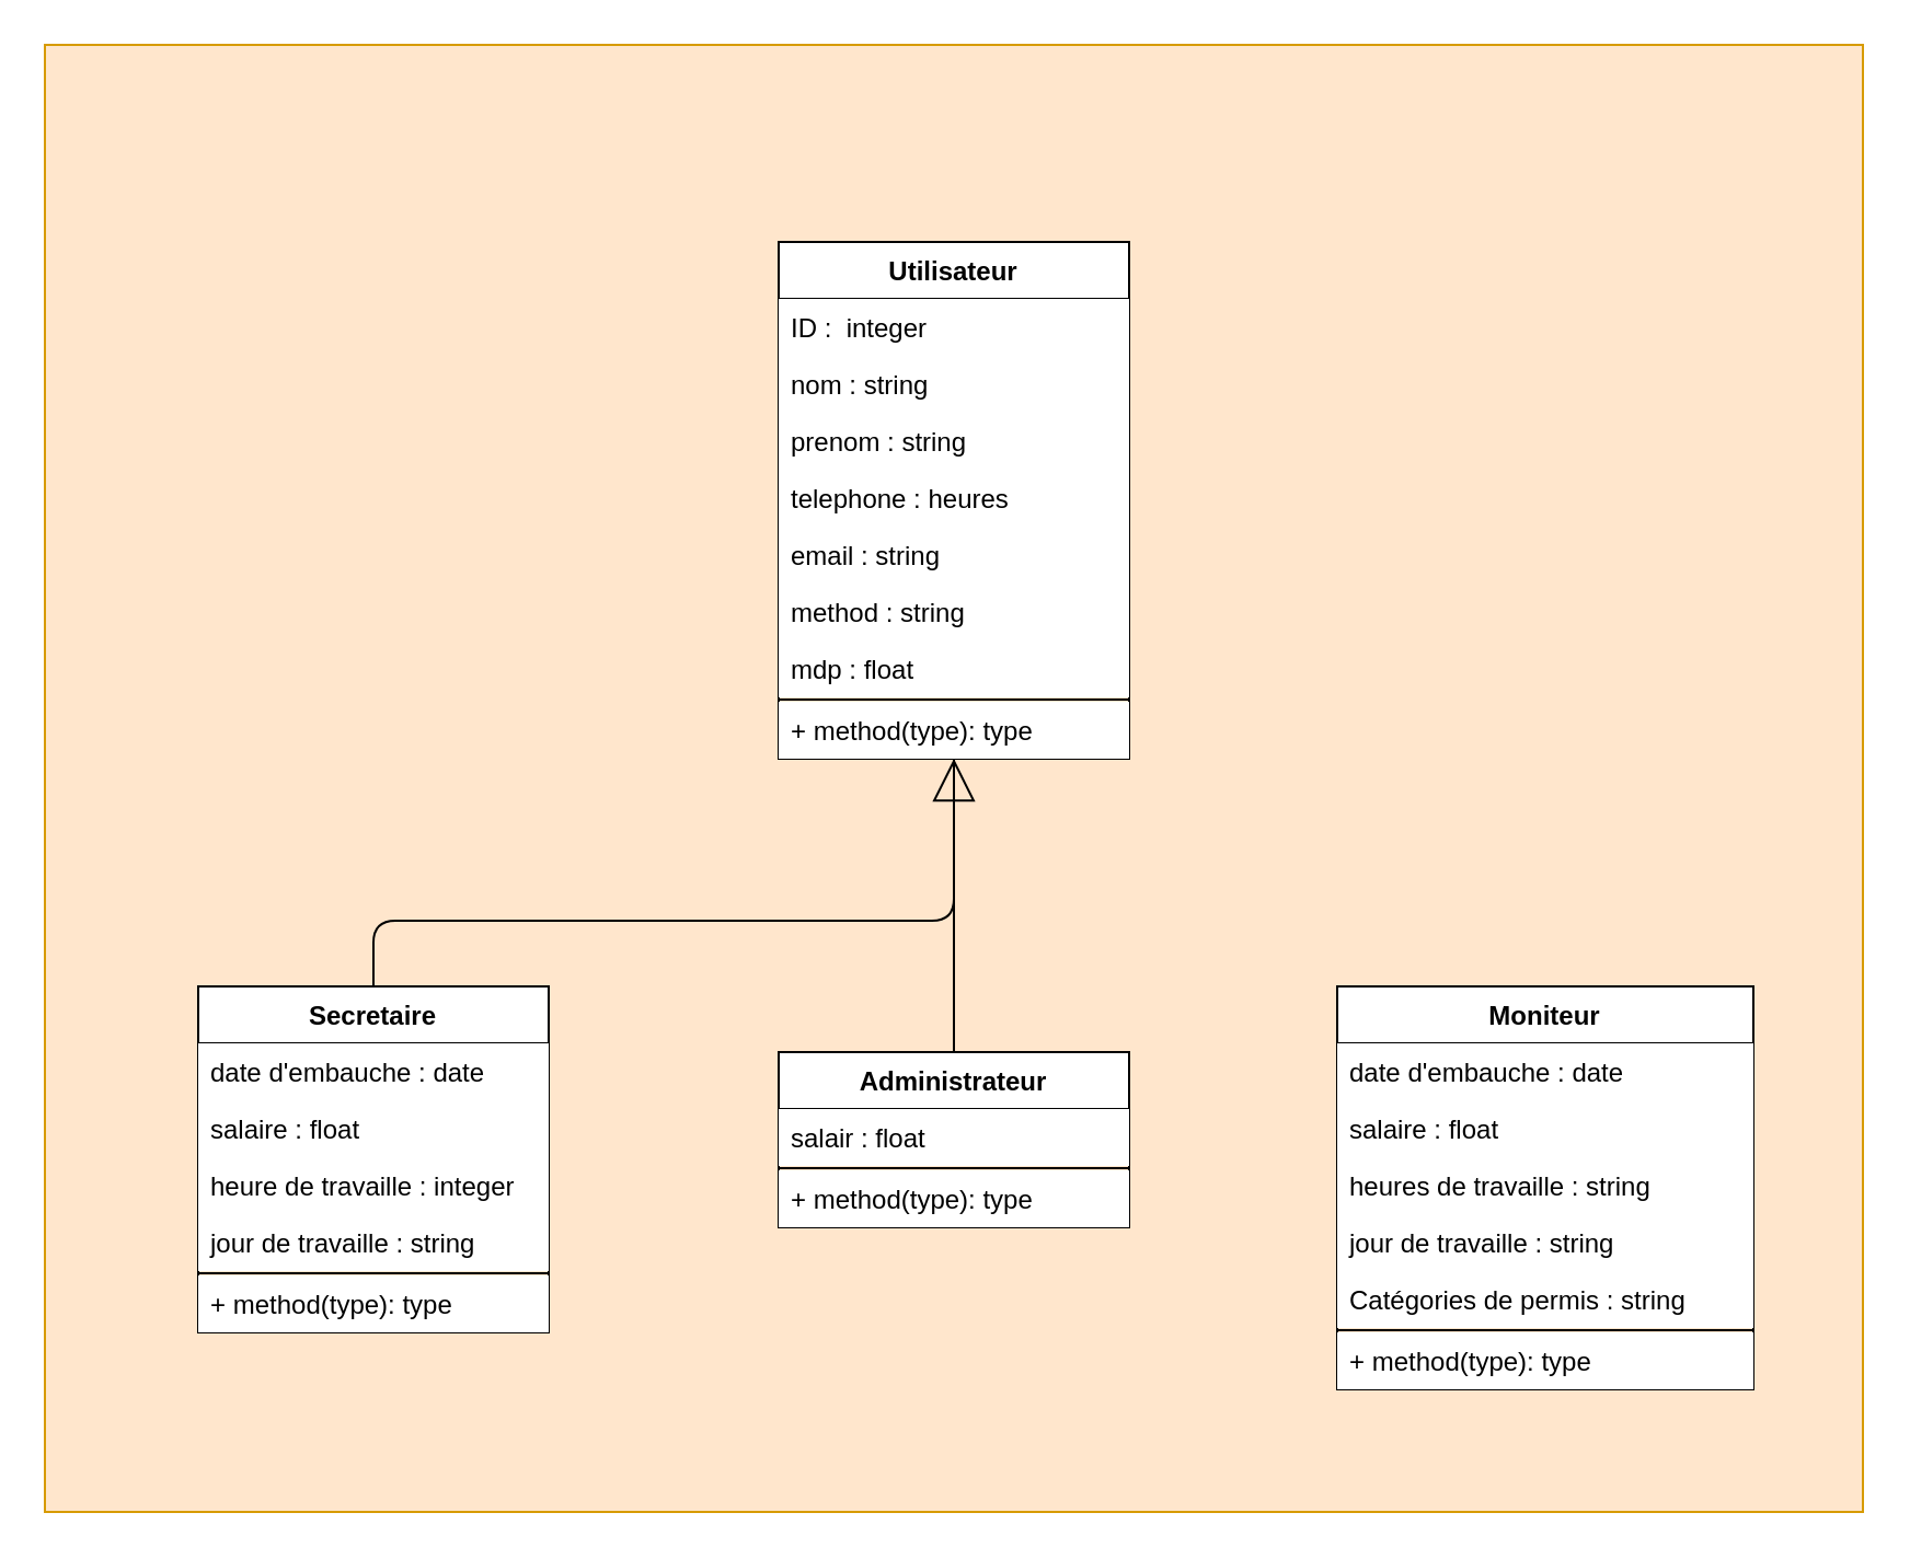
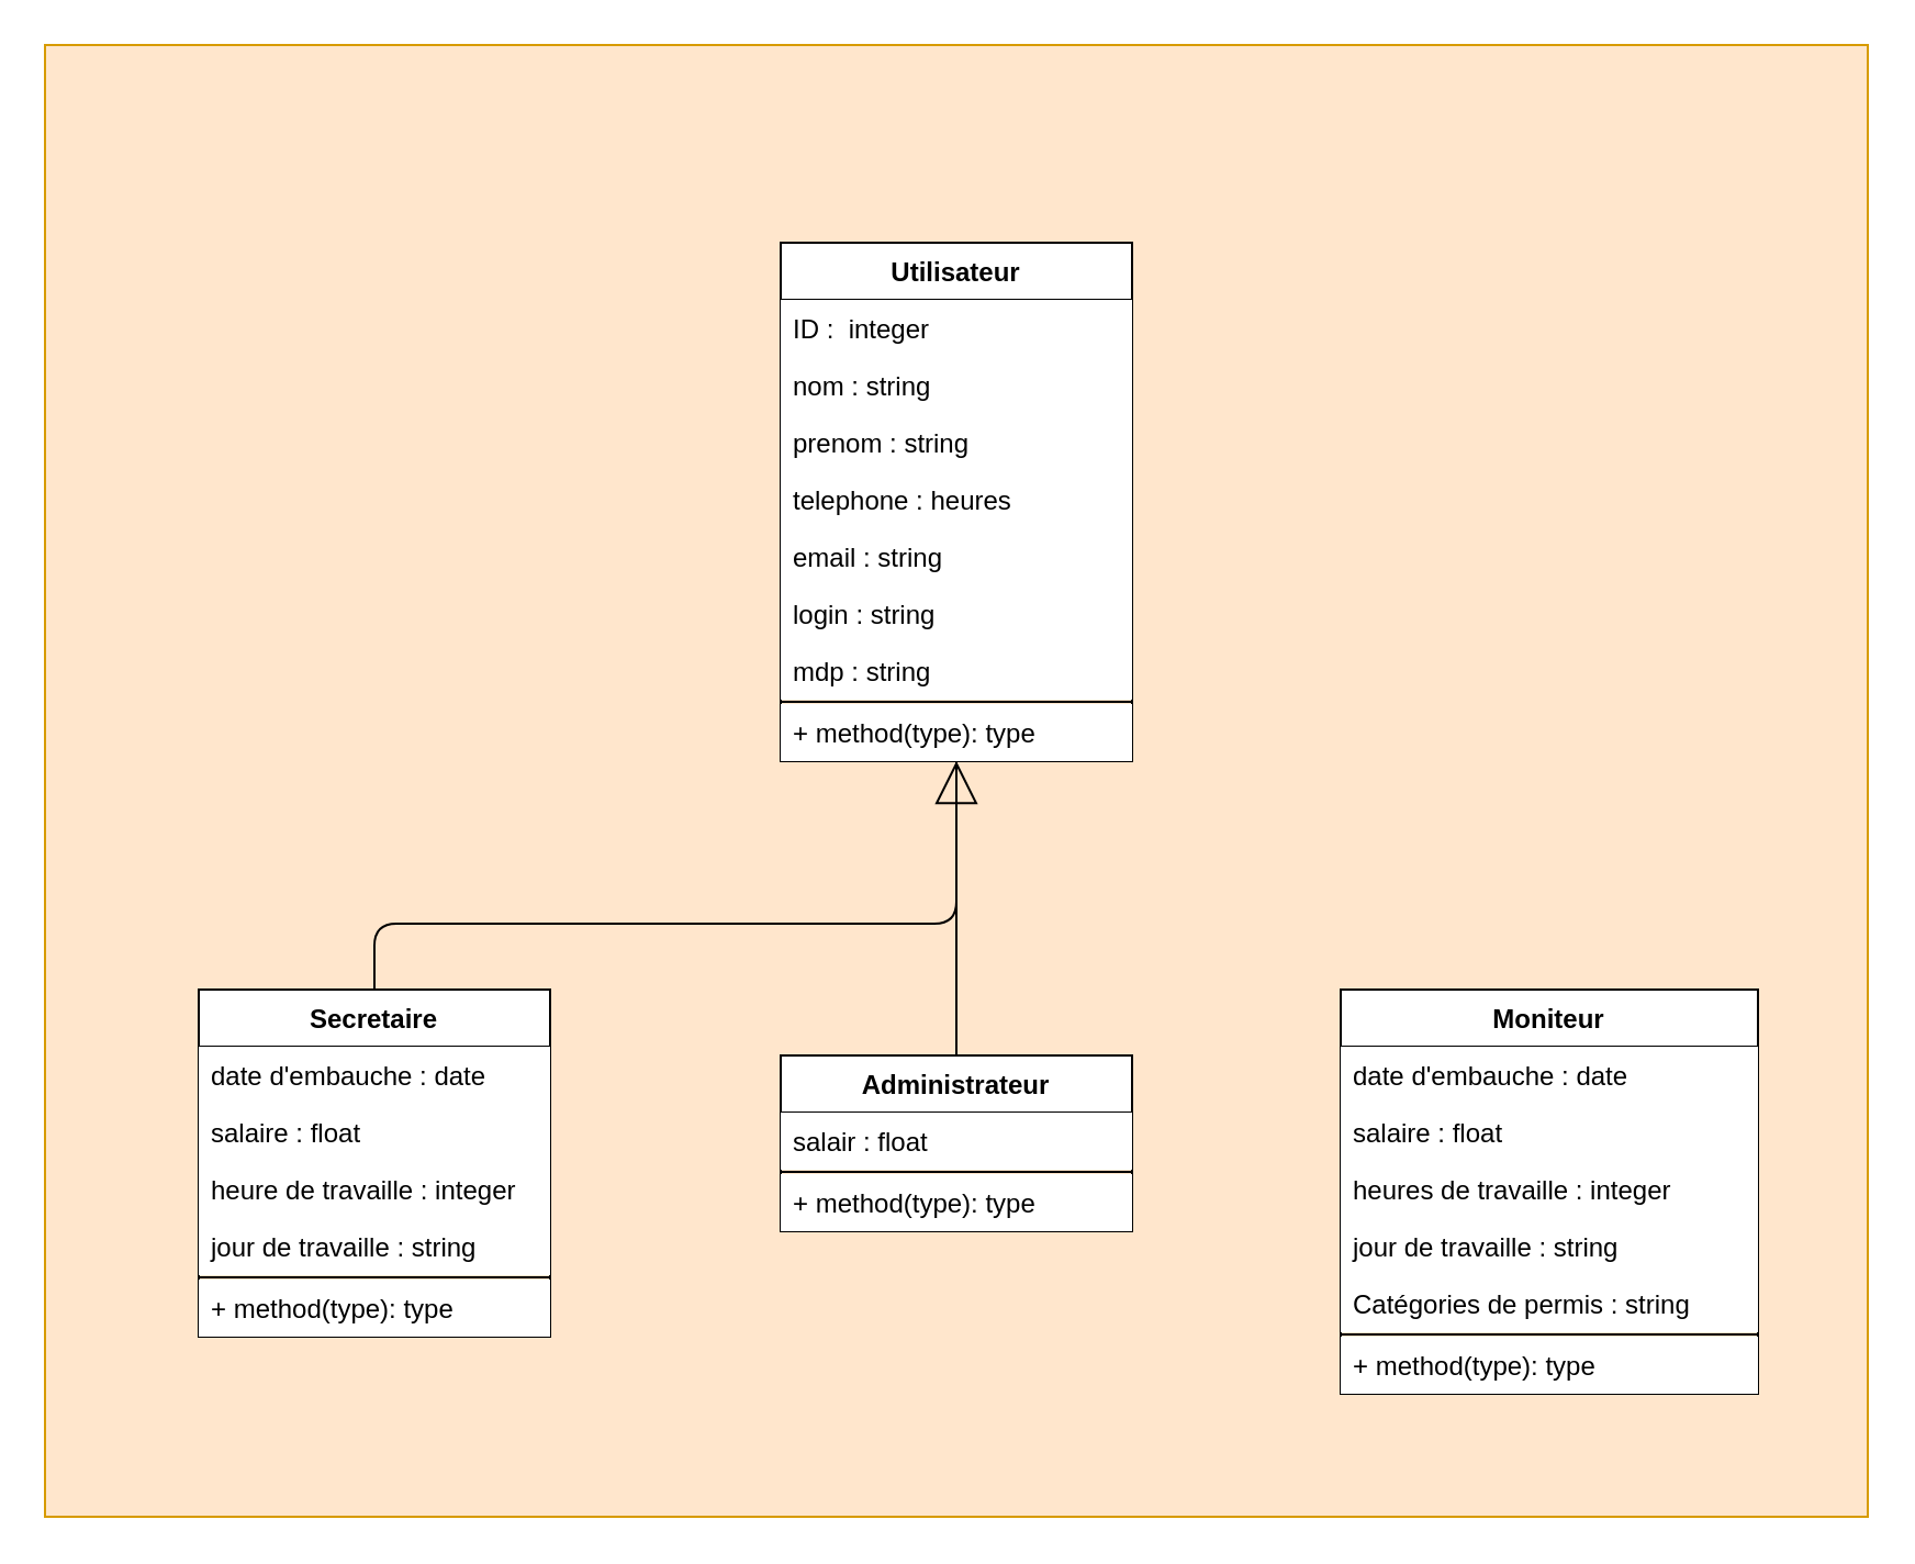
  <mxCell id="0" />
  <mxCell id="1" parent="0" />
  <mxCell id="2" value="" style="rounded=0;whiteSpace=wrap;html=1;fillColor=#ffe6cc;strokeColor=#d79b00;" parent="1" vertex="1"><mxGeometry x="20" y="20" width="830" height="670" as="geometry" /></mxCell>
  <mxCell id="3" value="Utilisateur" style="swimlane;fontStyle=1;align=center;verticalAlign=top;childLayout=stackLayout;horizontal=1;startSize=26;horizontalStack=0;resizeParent=1;resizeParentMax=0;resizeLast=0;collapsible=1;marginBottom=0;" parent="1" vertex="1"><mxGeometry x="355" y="110" width="160" height="236" as="geometry" /></mxCell>
  <mxCell id="4" value="ID :  integer" style="text;align=left;verticalAlign=top;spacingLeft=4;spacingRight=4;overflow=hidden;rotatable=0;points=[[0,0.5],[1,0.5]];portConstraint=eastwest;fillColor=default;" parent="3" vertex="1"><mxGeometry y="26" width="160" height="26" as="geometry" /></mxCell>
  <mxCell id="5" value="nom : string" style="text;align=left;verticalAlign=top;spacingLeft=4;spacingRight=4;overflow=hidden;rotatable=0;points=[[0,0.5],[1,0.5]];portConstraint=eastwest;fillColor=default;" parent="3" vertex="1"><mxGeometry y="52" width="160" height="26" as="geometry" /></mxCell>
  <mxCell id="6" value="prenom : string" style="text;align=left;verticalAlign=top;spacingLeft=4;spacingRight=4;overflow=hidden;rotatable=0;points=[[0,0.5],[1,0.5]];portConstraint=eastwest;fillColor=default;" parent="3" vertex="1"><mxGeometry y="78" width="160" height="26" as="geometry" /></mxCell>
  <mxCell id="7" value="telephone : heures" style="text;align=left;verticalAlign=top;spacingLeft=4;spacingRight=4;overflow=hidden;rotatable=0;points=[[0,0.5],[1,0.5]];portConstraint=eastwest;fillColor=default;" parent="3" vertex="1"><mxGeometry y="104" width="160" height="26" as="geometry" /></mxCell>
  <mxCell id="8" value="email : string" style="text;align=left;verticalAlign=top;spacingLeft=4;spacingRight=4;overflow=hidden;rotatable=0;points=[[0,0.5],[1,0.5]];portConstraint=eastwest;fillColor=default;" parent="3" vertex="1"><mxGeometry y="130" width="160" height="26" as="geometry" /></mxCell>
- <mxCell id="9" value="method : string" style="text;align=left;verticalAlign=top;spacingLeft=4;spacingRight=4;overflow=hidden;rotatable=0;points=[[0,0.5],[1,0.5]];portConstraint=eastwest;fillColor=default;" parent="3" vertex="1"><mxGeometry y="156" width="160" height="26" as="geometry" /></mxCell>
- <mxCell id="10" value="mdp : float" style="text;align=left;verticalAlign=top;spacingLeft=4;spacingRight=4;overflow=hidden;rotatable=0;points=[[0,0.5],[1,0.5]];portConstraint=eastwest;fillColor=default;" parent="3" vertex="1"><mxGeometry y="182" width="160" height="26" as="geometry" /></mxCell>
+ <mxCell id="9" value="login : string" style="text;align=left;verticalAlign=top;spacingLeft=4;spacingRight=4;overflow=hidden;rotatable=0;points=[[0,0.5],[1,0.5]];portConstraint=eastwest;fillColor=default;" parent="3" vertex="1"><mxGeometry y="156" width="160" height="26" as="geometry" /></mxCell>
+ <mxCell id="10" value="mdp : string" style="text;align=left;verticalAlign=top;spacingLeft=4;spacingRight=4;overflow=hidden;rotatable=0;points=[[0,0.5],[1,0.5]];portConstraint=eastwest;fillColor=default;" parent="3" vertex="1"><mxGeometry y="182" width="160" height="26" as="geometry" /></mxCell>
  <mxCell id="11" value="" style="line;strokeWidth=1;align=left;verticalAlign=middle;spacingTop=-1;spacingLeft=3;spacingRight=3;rotatable=0;labelPosition=right;points=[];portConstraint=eastwest;fillColor=none;strokeColor=#000000;fontColor=#ffffff;" parent="3" vertex="1"><mxGeometry y="208" width="160" height="2" as="geometry" /></mxCell>
  <mxCell id="12" value="+ method(type): type" style="text;align=left;verticalAlign=top;spacingLeft=4;spacingRight=4;overflow=hidden;rotatable=0;points=[[0,0.5],[1,0.5]];portConstraint=eastwest;fillColor=default;" parent="3" vertex="1"><mxGeometry y="210" width="160" height="26" as="geometry" /></mxCell>
  <mxCell id="13" style="edgeStyle=orthogonalEdgeStyle;html=1;entryX=0.5;entryY=1;entryDx=0;entryDy=0;endArrow=none;endFill=0;endSize=17;" parent="1" source="14" target="3" edge="1"><mxGeometry relative="1" as="geometry"><Array as="points"><mxPoint x="170" y="420" /><mxPoint x="435" y="420" /></Array></mxGeometry></mxCell>
  <mxCell id="14" value="Secretaire" style="swimlane;fontStyle=1;align=center;verticalAlign=top;childLayout=stackLayout;horizontal=1;startSize=26;horizontalStack=0;resizeParent=1;resizeParentMax=0;resizeLast=0;collapsible=1;marginBottom=0;" parent="1" vertex="1"><mxGeometry x="90" y="450" width="160" height="158" as="geometry" /></mxCell>
  <mxCell id="15" value="date d'embauche : date" style="text;align=left;verticalAlign=top;spacingLeft=4;spacingRight=4;overflow=hidden;rotatable=0;points=[[0,0.5],[1,0.5]];portConstraint=eastwest;fillColor=default;" parent="14" vertex="1"><mxGeometry y="26" width="160" height="26" as="geometry" /></mxCell>
  <mxCell id="16" value="salaire : float" style="text;align=left;verticalAlign=top;spacingLeft=4;spacingRight=4;overflow=hidden;rotatable=0;points=[[0,0.5],[1,0.5]];portConstraint=eastwest;fillColor=default;" parent="14" vertex="1"><mxGeometry y="52" width="160" height="26" as="geometry" /></mxCell>
  <mxCell id="17" value="heure de travaille : integer" style="text;align=left;verticalAlign=top;spacingLeft=4;spacingRight=4;overflow=hidden;rotatable=0;points=[[0,0.5],[1,0.5]];portConstraint=eastwest;fillColor=default;" parent="14" vertex="1"><mxGeometry y="78" width="160" height="26" as="geometry" /></mxCell>
  <mxCell id="18" value="jour de travaille : string" style="text;align=left;verticalAlign=top;spacingLeft=4;spacingRight=4;overflow=hidden;rotatable=0;points=[[0,0.5],[1,0.5]];portConstraint=eastwest;fillColor=default;" parent="14" vertex="1"><mxGeometry y="104" width="160" height="26" as="geometry" /></mxCell>
  <mxCell id="19" value="" style="line;strokeWidth=1;align=left;verticalAlign=middle;spacingTop=-1;spacingLeft=3;spacingRight=3;rotatable=0;labelPosition=right;points=[];portConstraint=eastwest;fillColor=none;strokeColor=#000000;fontColor=#ffffff;" parent="14" vertex="1"><mxGeometry y="130" width="160" height="2" as="geometry" /></mxCell>
  <mxCell id="20" value="+ method(type): type" style="text;align=left;verticalAlign=top;spacingLeft=4;spacingRight=4;overflow=hidden;rotatable=0;points=[[0,0.5],[1,0.5]];portConstraint=eastwest;fillColor=default;" parent="14" vertex="1"><mxGeometry y="132" width="160" height="26" as="geometry" /></mxCell>
  <mxCell id="21" style="edgeStyle=none;html=1;endArrow=block;endFill=0;endSize=17;" parent="1" source="22" target="12" edge="1"><mxGeometry relative="1" as="geometry" /></mxCell>
  <mxCell id="22" value="Administrateur" style="swimlane;fontStyle=1;align=center;verticalAlign=top;childLayout=stackLayout;horizontal=1;startSize=26;horizontalStack=0;resizeParent=1;resizeParentMax=0;resizeLast=0;collapsible=1;marginBottom=0;" parent="1" vertex="1"><mxGeometry x="355" y="480" width="160" height="80" as="geometry" /></mxCell>
  <mxCell id="23" value="salair : float" style="text;align=left;verticalAlign=top;spacingLeft=4;spacingRight=4;overflow=hidden;rotatable=0;points=[[0,0.5],[1,0.5]];portConstraint=eastwest;fillColor=default;" parent="22" vertex="1"><mxGeometry y="26" width="160" height="26" as="geometry" /></mxCell>
  <mxCell id="24" value="" style="line;strokeWidth=1;align=left;verticalAlign=middle;spacingTop=-1;spacingLeft=3;spacingRight=3;rotatable=0;labelPosition=right;points=[];portConstraint=eastwest;fillColor=none;strokeColor=#000000;fontColor=#ffffff;" parent="22" vertex="1"><mxGeometry y="52" width="160" height="2" as="geometry" /></mxCell>
  <mxCell id="25" value="+ method(type): type" style="text;align=left;verticalAlign=top;spacingLeft=4;spacingRight=4;overflow=hidden;rotatable=0;points=[[0,0.5],[1,0.5]];portConstraint=eastwest;fillColor=default;" parent="22" vertex="1"><mxGeometry y="54" width="160" height="26" as="geometry" /></mxCell>
  <mxCell id="26" value="Moniteur" style="swimlane;fontStyle=1;align=center;verticalAlign=top;childLayout=stackLayout;horizontal=1;startSize=26;horizontalStack=0;resizeParent=1;resizeParentMax=0;resizeLast=0;collapsible=1;marginBottom=0;" parent="1" vertex="1"><mxGeometry x="610" y="450" width="190" height="184" as="geometry" /></mxCell>
  <mxCell id="27" value="date d'embauche : date" style="text;align=left;verticalAlign=top;spacingLeft=4;spacingRight=4;overflow=hidden;rotatable=0;points=[[0,0.5],[1,0.5]];portConstraint=eastwest;fillColor=default;" parent="26" vertex="1"><mxGeometry y="26" width="190" height="26" as="geometry" /></mxCell>
  <mxCell id="28" value="salaire : float" style="text;align=left;verticalAlign=top;spacingLeft=4;spacingRight=4;overflow=hidden;rotatable=0;points=[[0,0.5],[1,0.5]];portConstraint=eastwest;fillColor=default;" parent="26" vertex="1"><mxGeometry y="52" width="190" height="26" as="geometry" /></mxCell>
- <mxCell id="29" value="heures de travaille : string" style="text;align=left;verticalAlign=top;spacingLeft=4;spacingRight=4;overflow=hidden;rotatable=0;points=[[0,0.5],[1,0.5]];portConstraint=eastwest;fillColor=default;" parent="26" vertex="1"><mxGeometry y="78" width="190" height="26" as="geometry" /></mxCell>
+ <mxCell id="29" value="heures de travaille : integer" style="text;align=left;verticalAlign=top;spacingLeft=4;spacingRight=4;overflow=hidden;rotatable=0;points=[[0,0.5],[1,0.5]];portConstraint=eastwest;fillColor=default;" parent="26" vertex="1"><mxGeometry y="78" width="190" height="26" as="geometry" /></mxCell>
  <mxCell id="30" value="jour de travaille : string" style="text;align=left;verticalAlign=top;spacingLeft=4;spacingRight=4;overflow=hidden;rotatable=0;points=[[0,0.5],[1,0.5]];portConstraint=eastwest;fillColor=default;" parent="26" vertex="1"><mxGeometry y="104" width="190" height="26" as="geometry" /></mxCell>
  <mxCell id="31" value="Catégories de permis : string" style="text;align=left;verticalAlign=top;spacingLeft=4;spacingRight=4;overflow=hidden;rotatable=0;points=[[0,0.5],[1,0.5]];portConstraint=eastwest;fillColor=default;" parent="26" vertex="1"><mxGeometry y="130" width="190" height="26" as="geometry" /></mxCell>
  <mxCell id="32" value="" style="line;strokeWidth=1;align=left;verticalAlign=middle;spacingTop=-1;spacingLeft=3;spacingRight=3;rotatable=0;labelPosition=right;points=[];portConstraint=eastwest;fillColor=none;strokeColor=#000000;fontColor=#ffffff;" parent="26" vertex="1"><mxGeometry y="156" width="190" height="2" as="geometry" /></mxCell>
  <mxCell id="33" value="+ method(type): type" style="text;align=left;verticalAlign=top;spacingLeft=4;spacingRight=4;overflow=hidden;rotatable=0;points=[[0,0.5],[1,0.5]];portConstraint=eastwest;fillColor=default;" parent="26" vertex="1"><mxGeometry y="158" width="190" height="26" as="geometry" /></mxCell>
